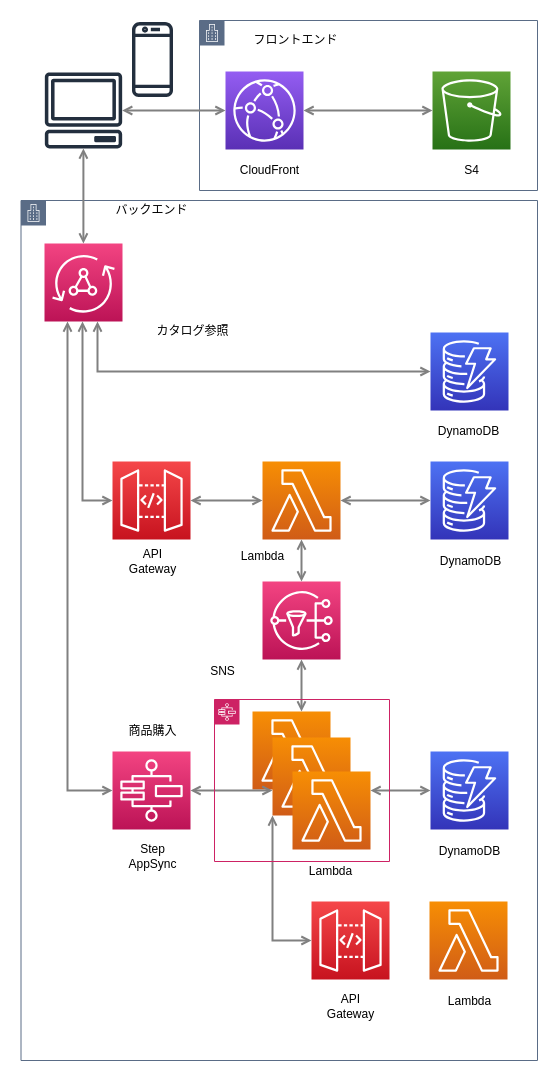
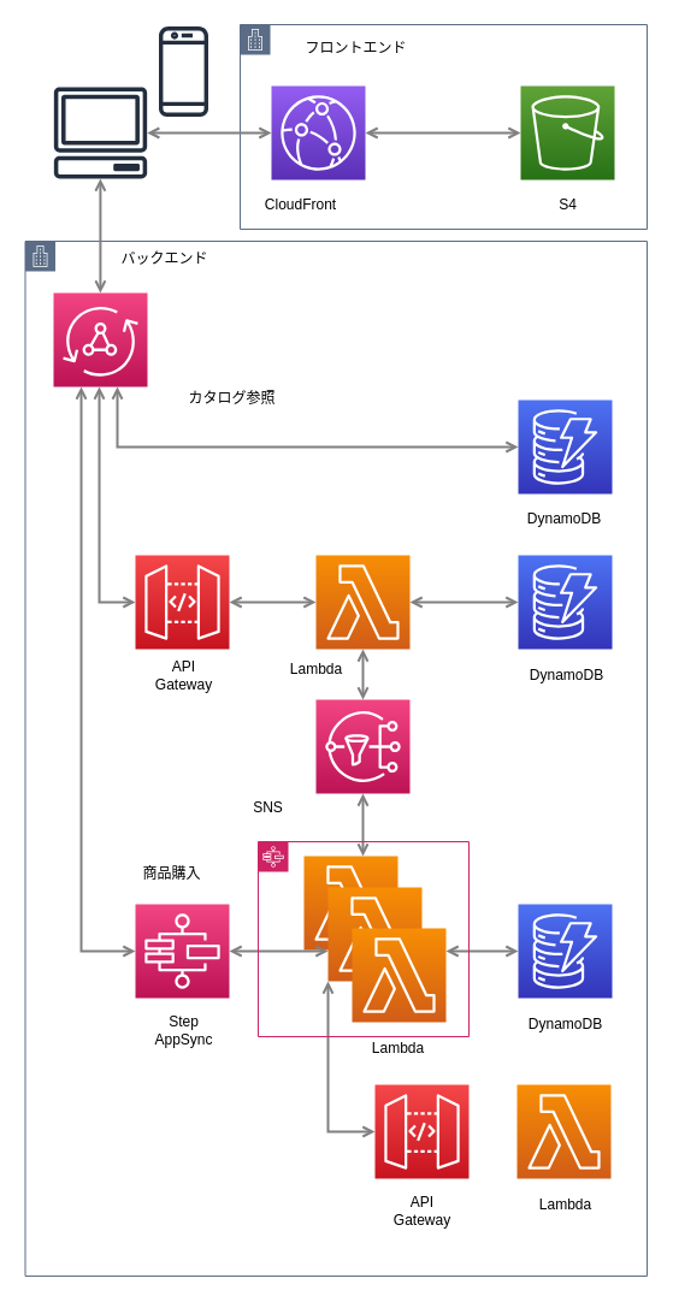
  <mxCell id="0" />
  <mxCell id="1" parent="0" />
  <mxCell id="2" value="" style="points=[[0,0],[0.25,0],[0.5,0],[0.75,0],[1,0],[1,0.25],[1,0.5],[1,0.75],[1,1],[0.75,1],[0.5,1],[0.25,1],[0,1],[0,0.75],[0,0.5],[0,0.25]];outlineConnect=0;gradientColor=none;html=1;whiteSpace=wrap;fontSize=12;fontStyle=0;shape=mxgraph.aws4.group;grIcon=mxgraph.aws4.group_corporate_data_center;strokeColor=#5A6C86;fillColor=none;verticalAlign=top;align=left;spacingLeft=30;fontColor=#5A6C86;dashed=0;" vertex="1" parent="1"><mxGeometry x="20.5" y="200" width="516.5" height="860" as="geometry" /></mxCell>
  <mxCell id="3" value="" style="points=[[0,0],[0.25,0],[0.5,0],[0.75,0],[1,0],[1,0.25],[1,0.5],[1,0.75],[1,1],[0.75,1],[0.5,1],[0.25,1],[0,1],[0,0.75],[0,0.5],[0,0.25]];outlineConnect=0;gradientColor=none;html=1;whiteSpace=wrap;fontSize=12;fontStyle=0;shape=mxgraph.aws4.group;grIcon=mxgraph.aws4.group_corporate_data_center;strokeColor=#5A6C86;fillColor=none;verticalAlign=top;align=left;spacingLeft=30;fontColor=#5A6C86;dashed=0;" vertex="1" parent="1"><mxGeometry x="199" y="20" width="338" height="170" as="geometry" /></mxCell>
  <mxCell id="4" value="" style="outlineConnect=0;fontColor=#232F3E;gradientColor=none;fillColor=#232F3E;strokeColor=none;dashed=0;verticalLabelPosition=bottom;verticalAlign=top;align=center;html=1;fontSize=12;fontStyle=0;aspect=fixed;pointerEvents=1;shape=mxgraph.aws4.client;" parent="1" vertex="1"><mxGeometry x="44" y="72" width="78" height="76" as="geometry" /></mxCell>
  <mxCell id="5" value="" style="outlineConnect=0;fontColor=#232F3E;gradientColor=#945DF2;gradientDirection=north;fillColor=#5A30B5;strokeColor=#ffffff;dashed=0;verticalLabelPosition=bottom;verticalAlign=top;align=center;html=1;fontSize=12;fontStyle=0;aspect=fixed;shape=mxgraph.aws4.resourceIcon;resIcon=mxgraph.aws4.cloudfront;" parent="1" vertex="1"><mxGeometry x="225" y="71" width="78" height="78" as="geometry" /></mxCell>
  <mxCell id="6" value="" style="outlineConnect=0;fontColor=#232F3E;gradientColor=#60A337;gradientDirection=north;fillColor=#277116;strokeColor=#ffffff;dashed=0;verticalLabelPosition=bottom;verticalAlign=top;align=center;html=1;fontSize=12;fontStyle=0;aspect=fixed;shape=mxgraph.aws4.resourceIcon;resIcon=mxgraph.aws4.s3;" parent="1" vertex="1"><mxGeometry x="432" y="71" width="78" height="78" as="geometry" /></mxCell>
  <mxCell id="7" value="" style="outlineConnect=0;fontColor=#232F3E;gradientColor=#F34482;gradientDirection=north;fillColor=#BC1356;strokeColor=#ffffff;dashed=0;verticalLabelPosition=bottom;verticalAlign=top;align=center;html=1;fontSize=12;fontStyle=0;aspect=fixed;shape=mxgraph.aws4.resourceIcon;resIcon=mxgraph.aws4.appsync;" parent="1" vertex="1"><mxGeometry x="44" y="243" width="78" height="78" as="geometry" /></mxCell>
  <mxCell id="8" value="" style="outlineConnect=0;fontColor=#232F3E;gradientColor=#4D72F3;gradientDirection=north;fillColor=#3334B9;strokeColor=#ffffff;dashed=0;verticalLabelPosition=bottom;verticalAlign=top;align=center;html=1;fontSize=12;fontStyle=0;aspect=fixed;shape=mxgraph.aws4.resourceIcon;resIcon=mxgraph.aws4.dynamodb;" parent="1" vertex="1"><mxGeometry x="430" y="332" width="78" height="78" as="geometry" /></mxCell>
  <mxCell id="9" value="" style="outlineConnect=0;fontColor=#232F3E;gradientColor=#4D72F3;gradientDirection=north;fillColor=#3334B9;strokeColor=#ffffff;dashed=0;verticalLabelPosition=bottom;verticalAlign=top;align=center;html=1;fontSize=12;fontStyle=0;aspect=fixed;shape=mxgraph.aws4.resourceIcon;resIcon=mxgraph.aws4.dynamodb;" parent="1" vertex="1"><mxGeometry x="430" y="461" width="78" height="78" as="geometry" /></mxCell>
  <mxCell id="10" value="" style="outlineConnect=0;fontColor=#232F3E;gradientColor=#4D72F3;gradientDirection=north;fillColor=#3334B9;strokeColor=#ffffff;dashed=0;verticalLabelPosition=bottom;verticalAlign=top;align=center;html=1;fontSize=12;fontStyle=0;aspect=fixed;shape=mxgraph.aws4.resourceIcon;resIcon=mxgraph.aws4.dynamodb;" parent="1" vertex="1"><mxGeometry x="430" y="751" width="78" height="78" as="geometry" /></mxCell>
  <mxCell id="11" value="" style="outlineConnect=0;fontColor=#232F3E;gradientColor=#F54749;gradientDirection=north;fillColor=#C7131F;strokeColor=#ffffff;dashed=0;verticalLabelPosition=bottom;verticalAlign=top;align=center;html=1;fontSize=12;fontStyle=0;aspect=fixed;shape=mxgraph.aws4.resourceIcon;resIcon=mxgraph.aws4.api_gateway;" parent="1" vertex="1"><mxGeometry x="112" y="461" width="78" height="78" as="geometry" /></mxCell>
  <mxCell id="12" value="" style="outlineConnect=0;fontColor=#232F3E;gradientColor=#F78E04;gradientDirection=north;fillColor=#D05C17;strokeColor=#ffffff;dashed=0;verticalLabelPosition=bottom;verticalAlign=top;align=center;html=1;fontSize=12;fontStyle=0;aspect=fixed;shape=mxgraph.aws4.resourceIcon;resIcon=mxgraph.aws4.lambda;" parent="1" vertex="1"><mxGeometry x="262" y="461" width="78" height="78" as="geometry" /></mxCell>
  <mxCell id="13" value="" style="outlineConnect=0;fontColor=#232F3E;gradientColor=#F78E04;gradientDirection=north;fillColor=#D05C17;strokeColor=#ffffff;dashed=0;verticalLabelPosition=bottom;verticalAlign=top;align=center;html=1;fontSize=12;fontStyle=0;aspect=fixed;shape=mxgraph.aws4.resourceIcon;resIcon=mxgraph.aws4.lambda;" parent="1" vertex="1"><mxGeometry x="252" y="711" width="78" height="78" as="geometry" /></mxCell>
  <mxCell id="14" value="" style="outlineConnect=0;fontColor=#232F3E;gradientColor=#F78E04;gradientDirection=north;fillColor=#D05C17;strokeColor=#ffffff;dashed=0;verticalLabelPosition=bottom;verticalAlign=top;align=center;html=1;fontSize=12;fontStyle=0;aspect=fixed;shape=mxgraph.aws4.resourceIcon;resIcon=mxgraph.aws4.lambda;" parent="1" vertex="1"><mxGeometry x="272" y="737" width="78" height="78" as="geometry" /></mxCell>
  <mxCell id="15" value="" style="outlineConnect=0;fontColor=#232F3E;gradientColor=#F78E04;gradientDirection=north;fillColor=#D05C17;strokeColor=#ffffff;dashed=0;verticalLabelPosition=bottom;verticalAlign=top;align=center;html=1;fontSize=12;fontStyle=0;aspect=fixed;shape=mxgraph.aws4.resourceIcon;resIcon=mxgraph.aws4.lambda;" parent="1" vertex="1"><mxGeometry x="292" y="771" width="78" height="78" as="geometry" /></mxCell>
  <mxCell id="16" value="" style="outlineConnect=0;fontColor=#232F3E;gradientColor=#F34482;gradientDirection=north;fillColor=#BC1356;strokeColor=#ffffff;dashed=0;verticalLabelPosition=bottom;verticalAlign=top;align=center;html=1;fontSize=12;fontStyle=0;aspect=fixed;shape=mxgraph.aws4.resourceIcon;resIcon=mxgraph.aws4.step_functions;" parent="1" vertex="1"><mxGeometry x="112" y="751" width="78" height="78" as="geometry" /></mxCell>
  <mxCell id="17" value="" style="outlineConnect=0;fontColor=#232F3E;gradientColor=#F34482;gradientDirection=north;fillColor=#BC1356;strokeColor=#ffffff;dashed=0;verticalLabelPosition=bottom;verticalAlign=top;align=center;html=1;fontSize=12;fontStyle=0;aspect=fixed;shape=mxgraph.aws4.resourceIcon;resIcon=mxgraph.aws4.sns;" parent="1" vertex="1"><mxGeometry x="262" y="581" width="78" height="78" as="geometry" /></mxCell>
  <mxCell id="18" value="" style="outlineConnect=0;fontColor=#232F3E;gradientColor=#F54749;gradientDirection=north;fillColor=#C7131F;strokeColor=#ffffff;dashed=0;verticalLabelPosition=bottom;verticalAlign=top;align=center;html=1;fontSize=12;fontStyle=0;aspect=fixed;shape=mxgraph.aws4.resourceIcon;resIcon=mxgraph.aws4.api_gateway;" parent="1" vertex="1"><mxGeometry x="311" y="901" width="78" height="78" as="geometry" /></mxCell>
  <mxCell id="19" value="" style="outlineConnect=0;fontColor=#232F3E;gradientColor=#F78E04;gradientDirection=north;fillColor=#D05C17;strokeColor=#ffffff;dashed=0;verticalLabelPosition=bottom;verticalAlign=top;align=center;html=1;fontSize=12;fontStyle=0;aspect=fixed;shape=mxgraph.aws4.resourceIcon;resIcon=mxgraph.aws4.lambda;" parent="1" vertex="1"><mxGeometry x="429" y="901" width="78" height="78" as="geometry" /></mxCell>
- <mxCell id="20" value="CloudFront" style="text;html=1;align=center;verticalAlign=middle;resizable=0;points=[];autosize=1;" parent="1" vertex="1"><mxGeometry x="234" y="160" width="70" height="20" as="geometry" /></mxCell>
+ <mxCell id="20" value="CloudFront" style="text;html=1;align=center;verticalAlign=middle;resizable=0;points=[];autosize=1;" parent="1" vertex="1"><mxGeometry x="214" y="160" width="70" height="20" as="geometry" /></mxCell>
  <mxCell id="21" value="S4" style="text;html=1;align=center;verticalAlign=middle;resizable=0;points=[];autosize=1;" parent="1" vertex="1"><mxGeometry x="456" y="160" width="30" height="20" as="geometry" /></mxCell>
  <mxCell id="22" value="" style="outlineConnect=0;fontColor=#232F3E;gradientColor=none;fillColor=#232F3E;strokeColor=none;dashed=0;verticalLabelPosition=bottom;verticalAlign=top;align=center;html=1;fontSize=12;fontStyle=0;aspect=fixed;pointerEvents=1;shape=mxgraph.aws4.mobile_client;" parent="1" vertex="1"><mxGeometry x="131.5" y="20" width="41" height="78" as="geometry" /></mxCell>
  <mxCell id="23" style="edgeStyle=orthogonalEdgeStyle;rounded=0;orthogonalLoop=1;jettySize=auto;html=1;startArrow=open;startFill=0;endArrow=open;endFill=0;strokeWidth=2;strokeColor=#808080;" parent="1" source="4" target="7" edge="1"><mxGeometry relative="1" as="geometry"><Array as="points"><mxPoint x="83" y="170" /><mxPoint x="83" y="170" /></Array><mxPoint x="-210.189" y="280" as="sourcePoint" /><mxPoint x="-58" y="159" as="targetPoint" /></mxGeometry></mxCell>
  <mxCell id="24" value="API&lt;br&gt;Gateway" style="text;html=1;align=center;verticalAlign=middle;resizable=0;points=[];autosize=1;" parent="1" vertex="1"><mxGeometry x="122" y="546" width="60" height="30" as="geometry" /></mxCell>
  <mxCell id="25" value="Lambda" style="text;html=1;align=center;verticalAlign=middle;resizable=0;points=[];autosize=1;" parent="1" vertex="1"><mxGeometry x="232" y="546" width="60" height="20" as="geometry" /></mxCell>
  <mxCell id="26" value="DynamoDB" style="text;html=1;align=center;verticalAlign=middle;resizable=0;points=[];autosize=1;" parent="1" vertex="1"><mxGeometry x="428" y="421" width="80" height="20" as="geometry" /></mxCell>
  <mxCell id="27" value="DynamoDB" style="text;html=1;align=center;verticalAlign=middle;resizable=0;points=[];autosize=1;" parent="1" vertex="1"><mxGeometry x="430" y="551" width="80" height="20" as="geometry" /></mxCell>
  <mxCell id="28" style="edgeStyle=orthogonalEdgeStyle;rounded=0;orthogonalLoop=1;jettySize=auto;html=1;startArrow=open;startFill=0;endArrow=open;endFill=0;strokeWidth=2;strokeColor=#808080;" parent="1" source="7" target="8" edge="1"><mxGeometry relative="1" as="geometry"><Array as="points"><mxPoint x="97" y="371" /></Array><mxPoint x="116.811" y="361" as="sourcePoint" /><mxPoint x="272" y="410" as="targetPoint" /></mxGeometry></mxCell>
  <mxCell id="29" style="edgeStyle=orthogonalEdgeStyle;rounded=0;orthogonalLoop=1;jettySize=auto;html=1;startArrow=open;startFill=0;endArrow=open;endFill=0;strokeWidth=2;strokeColor=#808080;" parent="1" source="7" target="11" edge="1"><mxGeometry relative="1" as="geometry"><Array as="points"><mxPoint x="82" y="500" /></Array><mxPoint x="23" y="361" as="sourcePoint" /><mxPoint x="440" y="361" as="targetPoint" /></mxGeometry></mxCell>
  <mxCell id="30" style="edgeStyle=orthogonalEdgeStyle;rounded=0;orthogonalLoop=1;jettySize=auto;html=1;startArrow=open;startFill=0;endArrow=open;endFill=0;strokeWidth=2;strokeColor=#808080;" parent="1" source="11" target="12" edge="1"><mxGeometry relative="1" as="geometry"><Array as="points"><mxPoint x="222" y="500" /><mxPoint x="222" y="500" /></Array><mxPoint x="163" y="381" as="sourcePoint" /><mxPoint x="262" y="520" as="targetPoint" /></mxGeometry></mxCell>
  <mxCell id="31" style="edgeStyle=orthogonalEdgeStyle;rounded=0;orthogonalLoop=1;jettySize=auto;html=1;startArrow=open;startFill=0;endArrow=open;endFill=0;strokeWidth=2;strokeColor=#808080;" parent="1" source="9" target="12" edge="1"><mxGeometry relative="1" as="geometry"><Array as="points" /><mxPoint x="200" y="510" as="sourcePoint" /><mxPoint x="292" y="501" as="targetPoint" /></mxGeometry></mxCell>
  <mxCell id="32" value="SNS" style="text;html=1;align=center;verticalAlign=middle;resizable=0;points=[];autosize=1;" parent="1" vertex="1"><mxGeometry x="202" y="661" width="40" height="20" as="geometry" /></mxCell>
  <mxCell id="33" value="Lambda" style="text;html=1;align=center;verticalAlign=middle;resizable=0;points=[];autosize=1;" parent="1" vertex="1"><mxGeometry x="300" y="861" width="60" height="20" as="geometry" /></mxCell>
  <mxCell id="34" value="Step&lt;br&gt;AppSync" style="text;html=1;align=center;verticalAlign=middle;resizable=0;points=[];autosize=1;" parent="1" vertex="1"><mxGeometry x="122" y="841" width="60" height="30" as="geometry" /></mxCell>
  <mxCell id="35" style="edgeStyle=orthogonalEdgeStyle;rounded=0;orthogonalLoop=1;jettySize=auto;html=1;startArrow=open;startFill=0;endArrow=open;endFill=0;strokeWidth=2;strokeColor=#808080;" parent="1" source="17" target="12" edge="1"><mxGeometry relative="1" as="geometry"><Array as="points" /><mxPoint x="440" y="510" as="sourcePoint" /><mxPoint x="350" y="510" as="targetPoint" /></mxGeometry></mxCell>
  <mxCell id="36" style="edgeStyle=orthogonalEdgeStyle;rounded=0;orthogonalLoop=1;jettySize=auto;html=1;startArrow=open;startFill=0;endArrow=open;endFill=0;strokeWidth=2;strokeColor=#808080;" parent="1" source="13" target="17" edge="1"><mxGeometry relative="1" as="geometry"><Array as="points"><mxPoint x="301" y="701" /><mxPoint x="301" y="701" /></Array><mxPoint x="311" y="591" as="sourcePoint" /><mxPoint x="311" y="549" as="targetPoint" /></mxGeometry></mxCell>
  <mxCell id="37" style="edgeStyle=orthogonalEdgeStyle;rounded=0;orthogonalLoop=1;jettySize=auto;html=1;startArrow=open;startFill=0;endArrow=open;endFill=0;strokeWidth=2;strokeColor=#808080;" parent="1" source="14" target="16" edge="1"><mxGeometry relative="1" as="geometry"><Array as="points"><mxPoint x="252" y="790" /><mxPoint x="252" y="790" /></Array><mxPoint x="302" y="790" as="sourcePoint" /><mxPoint x="311" y="669" as="targetPoint" /></mxGeometry></mxCell>
  <mxCell id="38" style="edgeStyle=orthogonalEdgeStyle;rounded=0;orthogonalLoop=1;jettySize=auto;html=1;startArrow=open;startFill=0;endArrow=open;endFill=0;strokeWidth=2;strokeColor=#808080;" parent="1" source="10" target="15" edge="1"><mxGeometry relative="1" as="geometry"><Array as="points"><mxPoint x="392" y="790" /><mxPoint x="392" y="790" /></Array><mxPoint x="282" y="800" as="sourcePoint" /><mxPoint x="200" y="800" as="targetPoint" /></mxGeometry></mxCell>
  <mxCell id="39" value="DynamoDB" style="text;html=1;align=center;verticalAlign=middle;resizable=0;points=[];autosize=1;" parent="1" vertex="1"><mxGeometry x="429" y="841" width="80" height="20" as="geometry" /></mxCell>
  <mxCell id="40" value="Lambda" style="text;html=1;align=center;verticalAlign=middle;resizable=0;points=[];autosize=1;" parent="1" vertex="1"><mxGeometry x="439" y="991" width="60" height="20" as="geometry" /></mxCell>
  <mxCell id="41" value="API&lt;br&gt;Gateway" style="text;html=1;align=center;verticalAlign=middle;resizable=0;points=[];autosize=1;" parent="1" vertex="1"><mxGeometry x="320" y="991" width="60" height="30" as="geometry" /></mxCell>
  <mxCell id="42" style="edgeStyle=orthogonalEdgeStyle;rounded=0;orthogonalLoop=1;jettySize=auto;html=1;startArrow=open;startFill=0;endArrow=open;endFill=0;strokeWidth=2;strokeColor=#808080;" parent="1" source="18" target="14" edge="1"><mxGeometry relative="1" as="geometry"><Array as="points"><mxPoint x="272" y="940" /></Array><mxPoint x="440" y="800" as="sourcePoint" /><mxPoint x="262" y="791" as="targetPoint" /></mxGeometry></mxCell>
  <mxCell id="43" value="フロントエンド" style="text;html=1;align=center;verticalAlign=middle;resizable=0;points=[];autosize=1;" parent="1" vertex="1"><mxGeometry x="245" y="30" width="100" height="20" as="geometry" /></mxCell>
  <mxCell id="44" value="カタログ参照" style="text;html=1;align=center;verticalAlign=middle;resizable=0;points=[];autosize=1;" parent="1" vertex="1"><mxGeometry x="147" y="321" width="90" height="20" as="geometry" /></mxCell>
- <mxCell id="45" value="商品購入" style="text;html=1;align=center;verticalAlign=middle;resizable=0;points=[];autosize=1;" parent="1" vertex="1"><mxGeometry x="122" y="721" width="60" height="20" as="geometry" /></mxCell>
+ <mxCell id="45" value="商品購入" style="text;html=1;align=center;verticalAlign=middle;resizable=0;points=[];autosize=1;" parent="1" vertex="1"><mxGeometry x="112" y="716" width="60" height="20" as="geometry" /></mxCell>
  <mxCell id="46" style="edgeStyle=orthogonalEdgeStyle;rounded=0;orthogonalLoop=1;jettySize=auto;html=1;startArrow=open;startFill=0;endArrow=open;endFill=0;strokeWidth=2;strokeColor=#808080;" parent="1" source="7" target="16" edge="1"><mxGeometry relative="1" as="geometry"><Array as="points"><mxPoint x="67" y="790" /></Array><mxPoint x="6" y="421" as="sourcePoint" /><mxPoint x="105" y="560" as="targetPoint" /></mxGeometry></mxCell>
  <mxCell id="47" style="edgeStyle=orthogonalEdgeStyle;rounded=0;orthogonalLoop=1;jettySize=auto;html=1;startArrow=open;startFill=0;endArrow=open;endFill=0;strokeWidth=2;strokeColor=#808080;" edge="1" parent="1" source="4" target="5"><mxGeometry relative="1" as="geometry"><Array as="points" /><mxPoint x="93" y="158" as="sourcePoint" /><mxPoint x="93" y="212" as="targetPoint" /></mxGeometry></mxCell>
  <mxCell id="48" style="edgeStyle=orthogonalEdgeStyle;rounded=0;orthogonalLoop=1;jettySize=auto;html=1;startArrow=open;startFill=0;endArrow=open;endFill=0;strokeWidth=2;strokeColor=#808080;" edge="1" parent="1" source="5" target="6"><mxGeometry relative="1" as="geometry"><Array as="points" /><mxPoint x="131.811" y="120" as="sourcePoint" /><mxPoint x="224" y="121" as="targetPoint" /></mxGeometry></mxCell>
- <mxCell id="49" value="バックエンド" style="text;html=1;align=center;verticalAlign=middle;resizable=0;points=[];autosize=1;" vertex="1" parent="1"><mxGeometry x="106" y="200" width="90" height="20" as="geometry" /></mxCell>
+ <mxCell id="49" value="バックエンド" style="text;html=1;align=center;verticalAlign=middle;resizable=0;points=[];autosize=1;" vertex="1" parent="1"><mxGeometry x="91" y="205" width="90" height="20" as="geometry" /></mxCell>
  <mxCell id="50" value="" style="points=[[0,0],[0.25,0],[0.5,0],[0.75,0],[1,0],[1,0.25],[1,0.5],[1,0.75],[1,1],[0.75,1],[0.5,1],[0.25,1],[0,1],[0,0.75],[0,0.5],[0,0.25]];outlineConnect=0;gradientColor=none;html=1;whiteSpace=wrap;fontSize=12;fontStyle=0;shape=mxgraph.aws4.group;grIcon=mxgraph.aws4.group_aws_step_functions_workflow;strokeColor=#CD2264;fillColor=none;verticalAlign=top;align=left;spacingLeft=30;fontColor=#CD2264;dashed=0;" vertex="1" parent="1"><mxGeometry x="214" y="699" width="175" height="162" as="geometry" /></mxCell>
